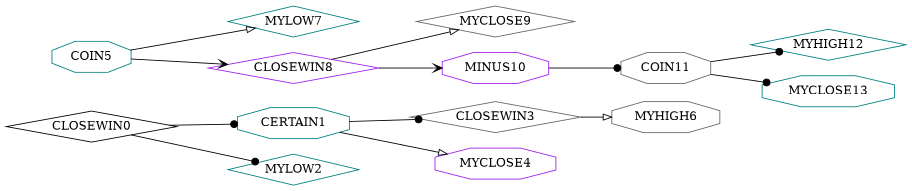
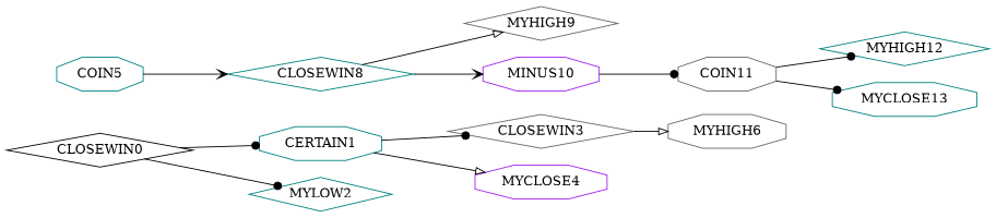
  digraph {
    rankdir=LR
    node [color=teal shape=diamond]
    edge [arrowhead=dot]
    CLOSEWIN0 [color=black]
    CERTAIN1 [shape=octagon]
    MYLOW2
    CLOSEWIN3 [color=gray40]
    MYCLOSE4 [color=purple shape=octagon]
    MYHIGH6 [color=gray40 shape=octagon]
-   MYLOW7
    COIN5 [shape=octagon]
-   CLOSEWIN8 [color=purple]
-   MYCLOSE9 [color=gray40]
+   CLOSEWIN8
+   MYCLOSE9 [color=gray40 label=MYHIGH9]
    MINUS10 [color=purple shape=octagon]
    n12 [color=gray40 label=COIN11 shape=octagon]
    MYHIGH12
    MYCLOSE13 [shape=octagon]
    CLOSEWIN0 -> CERTAIN1
    CLOSEWIN0 -> MYLOW2
    CERTAIN1 -> CLOSEWIN3
    CERTAIN1 -> MYCLOSE4 [arrowhead=onormal]
    CLOSEWIN3 -> MYHIGH6 [arrowhead=onormal]
-   COIN5 -> MYLOW7 [arrowhead=onormal]
    COIN5 -> CLOSEWIN8 [arrowhead=vee]
    CLOSEWIN8 -> MYCLOSE9 [arrowhead=onormal]
    CLOSEWIN8 -> MINUS10 [arrowhead=vee]
    MINUS10 -> n12
    n12 -> MYHIGH12
    n12 -> MYCLOSE13
  }
